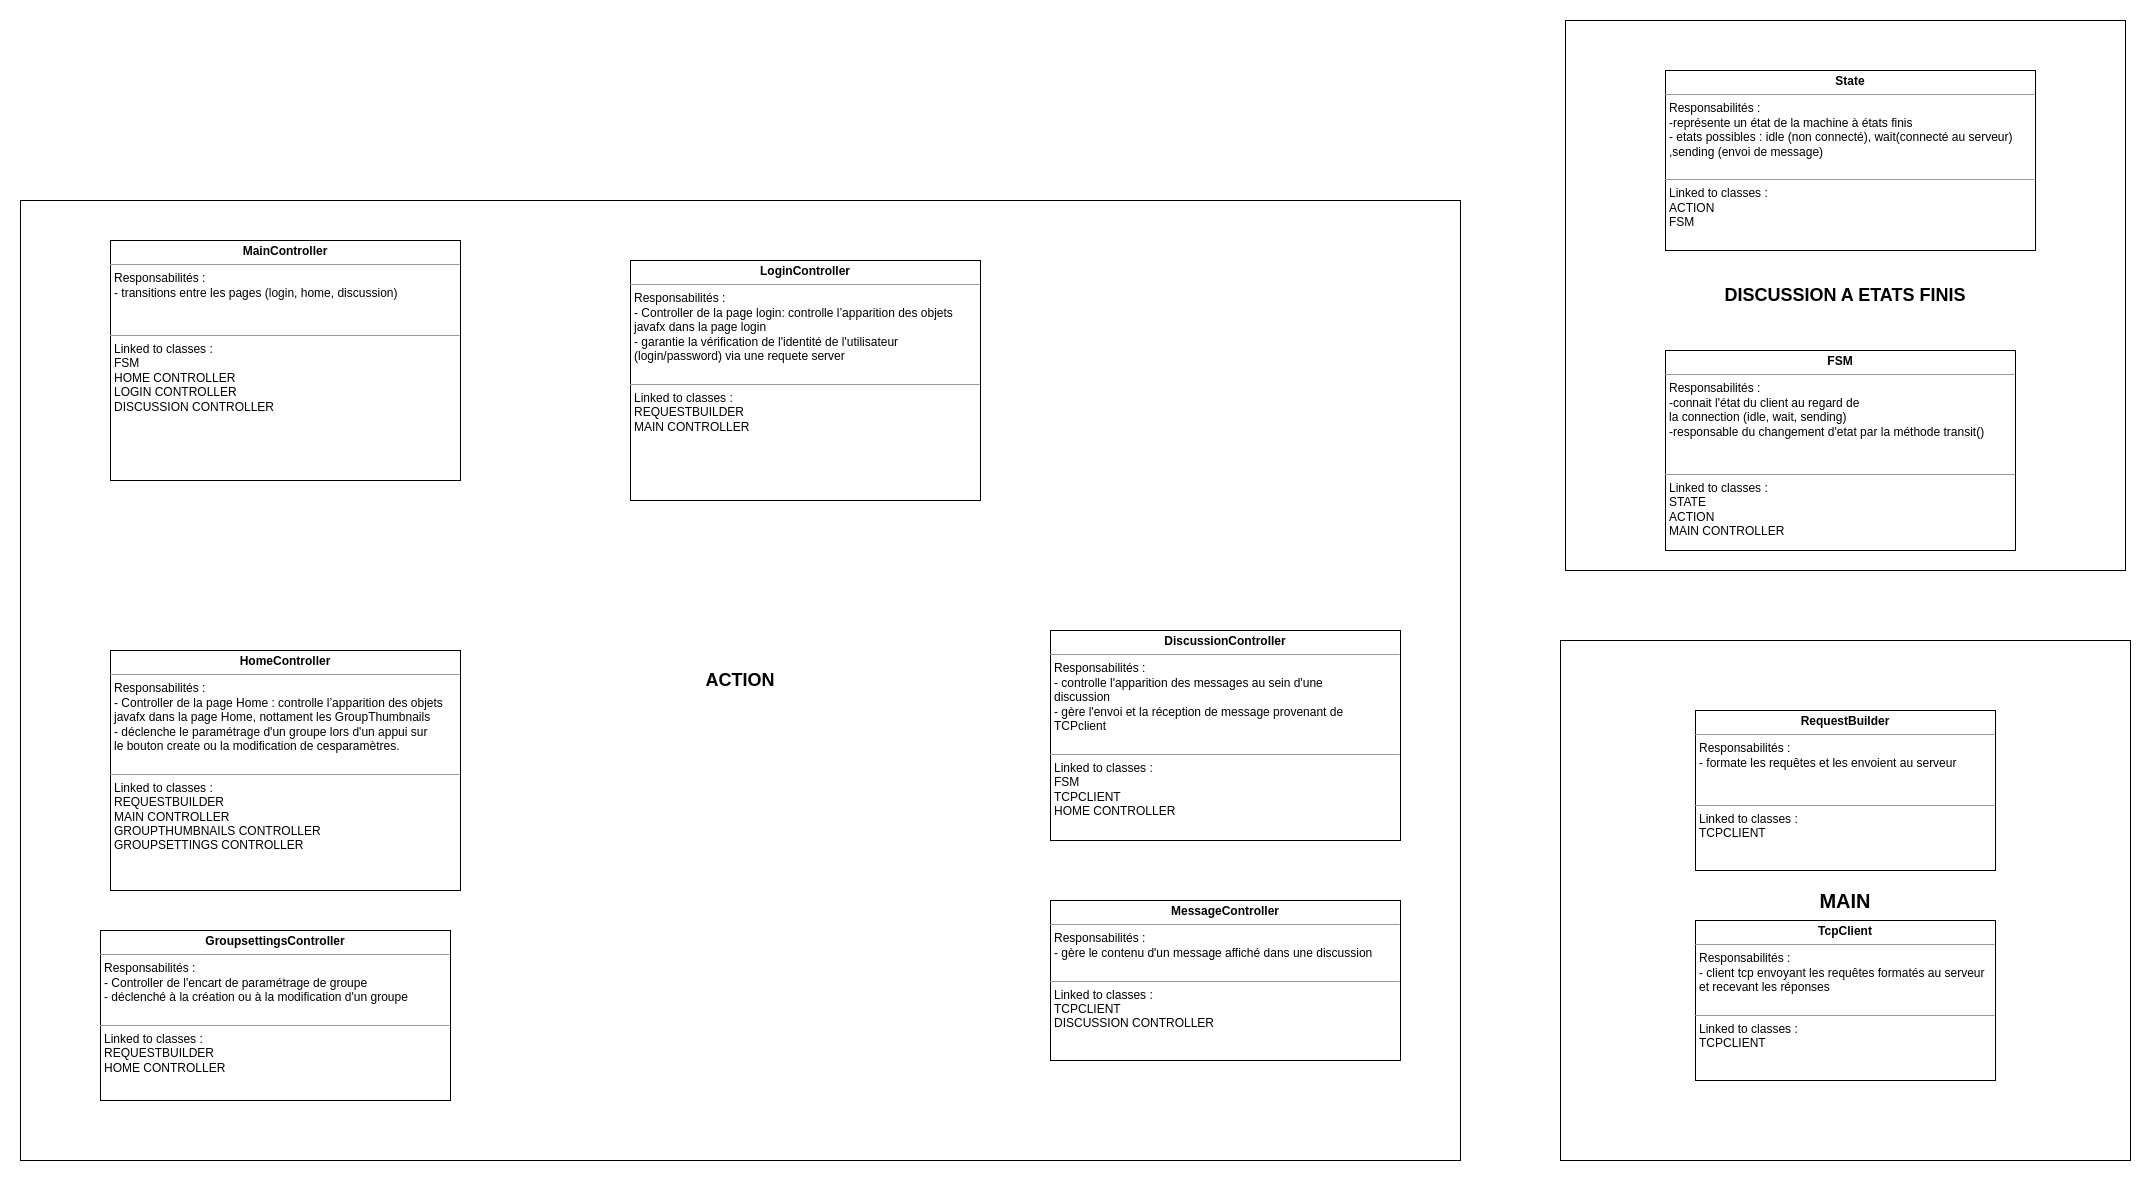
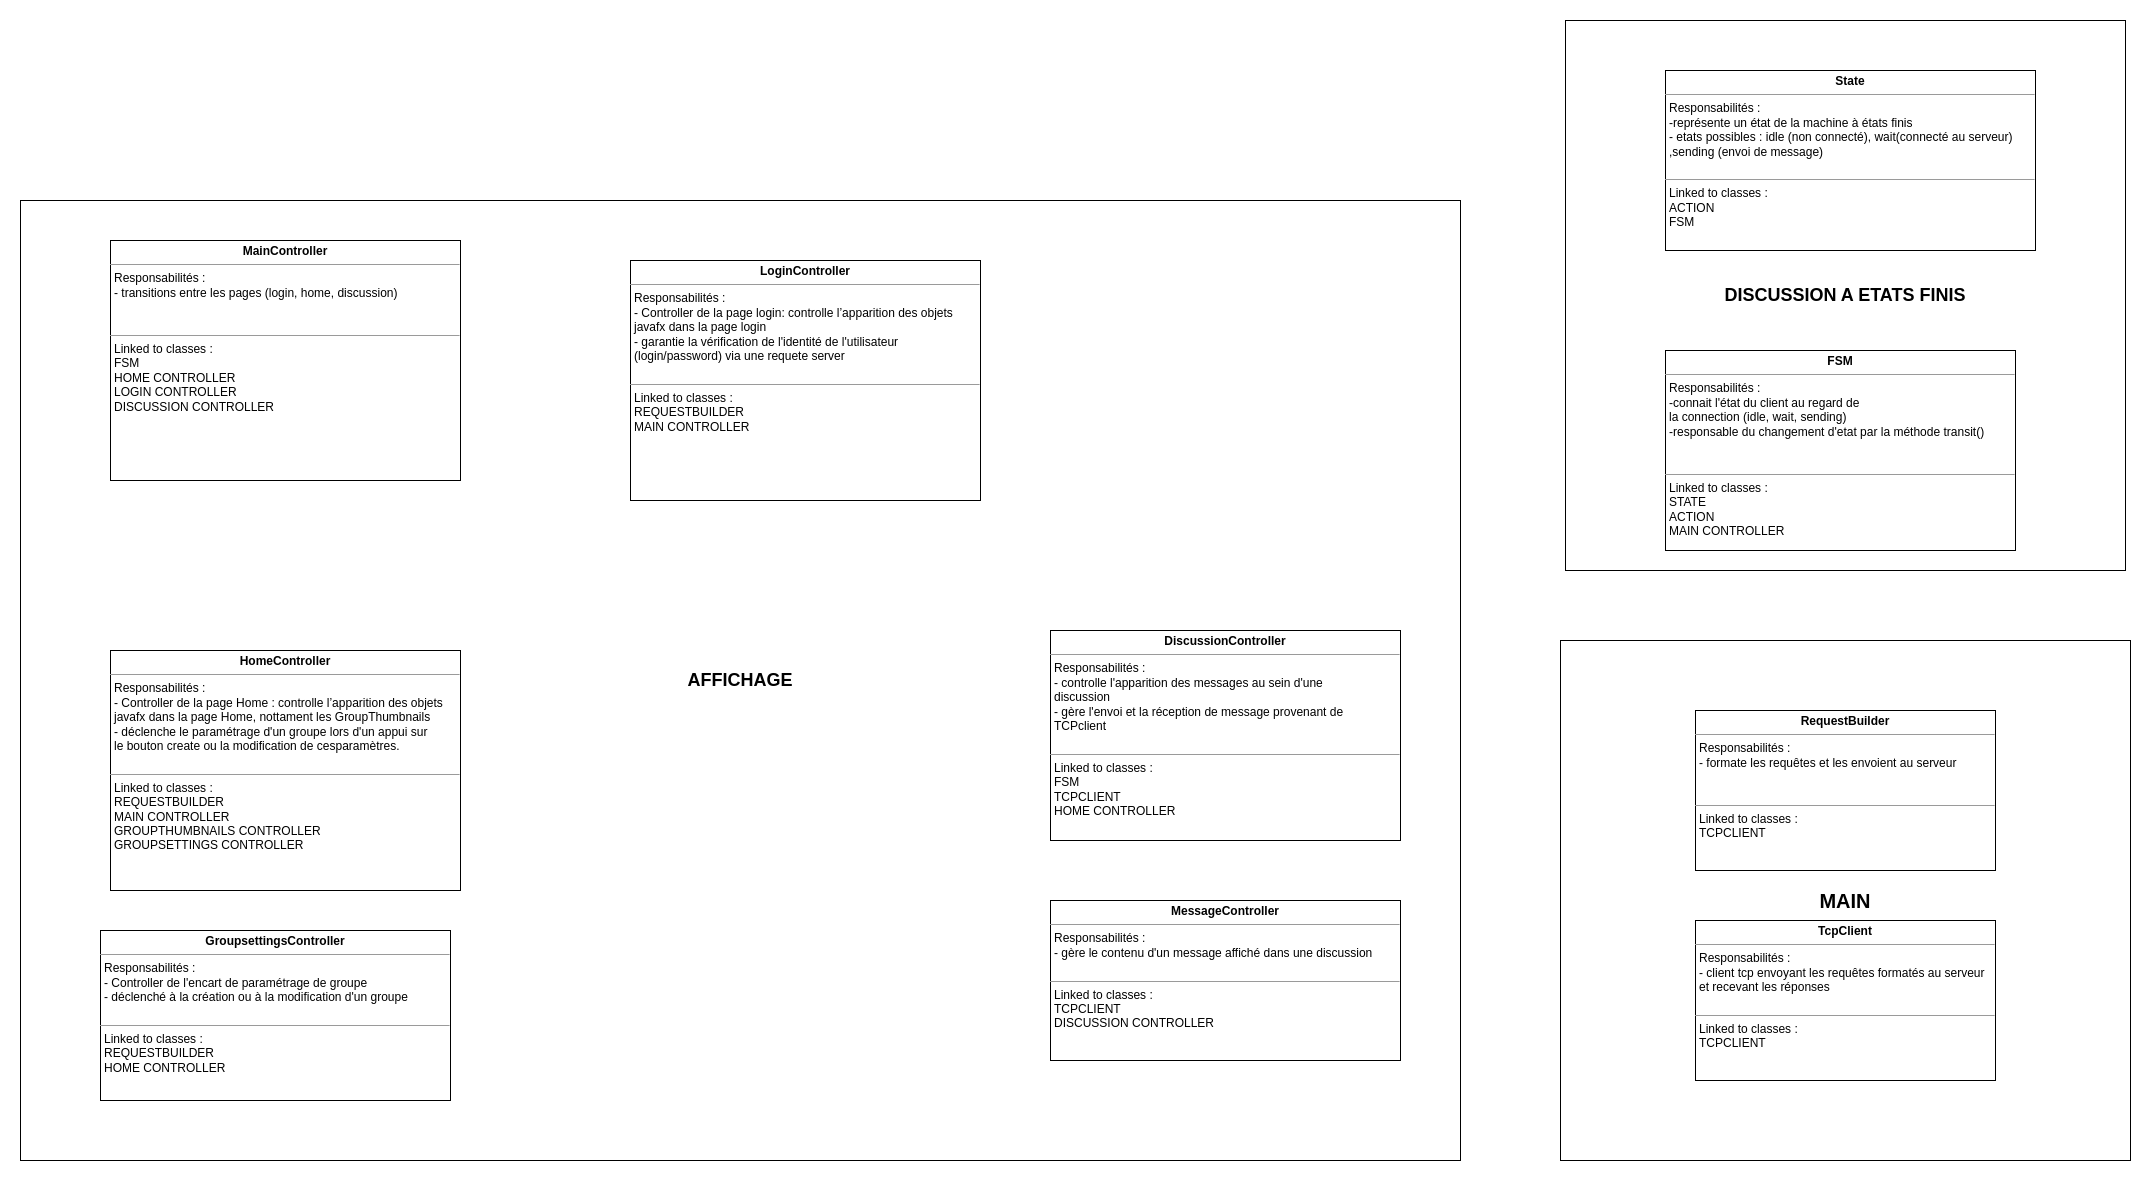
  <mxCell id="0" />
  <mxCell id="1" parent="0" />
  <mxCell id="2" value="&lt;font style=&quot;font-size: 18px&quot;&gt;&lt;b&gt;DISCUSSION A ETATS FINIS&lt;/b&gt;&lt;/font&gt;" style="rounded=0;whiteSpace=wrap;html=1;" parent="1" vertex="1"><mxGeometry x="1565" y="20" width="560" height="550" as="geometry" /></mxCell>
- <mxCell id="3" value="&lt;b&gt;&lt;font style=&quot;font-size: 18px&quot;&gt;ACTION&lt;/font&gt;&lt;/b&gt;" style="rounded=0;whiteSpace=wrap;html=1;" parent="1" vertex="1"><mxGeometry x="20" y="200" width="1440" height="960" as="geometry" /></mxCell>
+ <mxCell id="3" value="&lt;b&gt;&lt;font style=&quot;font-size: 18px&quot;&gt;AFFICHAGE&lt;/font&gt;&lt;/b&gt;" style="rounded=0;whiteSpace=wrap;html=1;" parent="1" vertex="1"><mxGeometry x="20" y="200" width="1440" height="960" as="geometry" /></mxCell>
  <mxCell id="4" value="&lt;b&gt;&lt;font style=&quot;font-size: 20px&quot;&gt;MAIN&lt;/font&gt;&lt;/b&gt;" style="rounded=0;whiteSpace=wrap;html=1;" parent="1" vertex="1"><mxGeometry x="1560" y="640" width="570" height="520" as="geometry" /></mxCell>
  <mxCell id="5" value="&lt;p style=&quot;margin: 0px ; margin-top: 4px ; text-align: center&quot;&gt;&lt;b&gt;FSM&lt;/b&gt;&lt;/p&gt;&lt;hr size=&quot;1&quot;&gt;&lt;p style=&quot;margin: 0px ; margin-left: 4px&quot;&gt;Responsabilités : &lt;br&gt;&lt;/p&gt;&lt;p style=&quot;margin: 0px ; margin-left: 4px&quot;&gt;-connait l'état du client au regard de &lt;br&gt;&lt;/p&gt;&lt;p style=&quot;margin: 0px ; margin-left: 4px&quot;&gt;la connection (idle, wait, sending)&lt;/p&gt;&lt;p style=&quot;margin: 0px ; margin-left: 4px&quot;&gt;-responsable du changement d'etat par la méthode transit()&lt;br&gt;&lt;/p&gt;&lt;p style=&quot;margin: 0px ; margin-left: 4px&quot;&gt;&lt;br&gt;&lt;/p&gt;&lt;p style=&quot;margin: 0px ; margin-left: 4px&quot;&gt;&lt;br&gt;&lt;/p&gt;&lt;hr size=&quot;1&quot;&gt;&lt;p style=&quot;margin: 0px ; margin-left: 4px&quot;&gt;Linked to classes : &lt;br&gt;&lt;/p&gt;&lt;p style=&quot;margin: 0px ; margin-left: 4px&quot;&gt;STATE&lt;/p&gt;&lt;p style=&quot;margin: 0px ; margin-left: 4px&quot;&gt;ACTION&lt;/p&gt;&lt;p style=&quot;margin: 0px ; margin-left: 4px&quot;&gt;MAIN CONTROLLER&lt;/p&gt;" style="verticalAlign=top;align=left;overflow=fill;fontSize=12;fontFamily=Helvetica;html=1;" parent="1" vertex="1"><mxGeometry x="1665" y="350" width="350" height="200" as="geometry" /></mxCell>
  <mxCell id="6" value="&lt;p style=&quot;margin: 0px ; margin-top: 4px ; text-align: center&quot;&gt;&lt;b&gt;MainController&lt;/b&gt;&lt;br&gt;&lt;/p&gt;&lt;hr size=&quot;1&quot;&gt;&lt;p style=&quot;margin: 0px ; margin-left: 4px&quot;&gt;Responsabilités : &lt;br&gt;&lt;/p&gt;&lt;p style=&quot;margin: 0px ; margin-left: 4px&quot;&gt;- transitions entre les pages (login, home, discussion) &lt;br&gt;&lt;/p&gt;&lt;p style=&quot;margin: 0px ; margin-left: 4px&quot;&gt;&lt;br&gt;&lt;/p&gt;&lt;p style=&quot;margin: 0px ; margin-left: 4px&quot;&gt;&lt;br&gt;&lt;/p&gt;&lt;hr size=&quot;1&quot;&gt;&lt;p style=&quot;margin: 0px ; margin-left: 4px&quot;&gt;Linked to classes : &lt;br&gt;&lt;/p&gt;&lt;p style=&quot;margin: 0px ; margin-left: 4px&quot;&gt;FSM&lt;/p&gt;&lt;p style=&quot;margin: 0px ; margin-left: 4px&quot;&gt;HOME CONTROLLER&lt;br&gt;&lt;/p&gt;&lt;p style=&quot;margin: 0px ; margin-left: 4px&quot;&gt;LOGIN CONTROLLER&lt;/p&gt;&lt;p style=&quot;margin: 0px ; margin-left: 4px&quot;&gt;DISCUSSION CONTROLLER&lt;br&gt;&lt;/p&gt;" style="verticalAlign=top;align=left;overflow=fill;fontSize=12;fontFamily=Helvetica;html=1;" parent="1" vertex="1"><mxGeometry x="110" y="240" width="350" height="240" as="geometry" /></mxCell>
  <mxCell id="7" value="&lt;p style=&quot;margin: 0px ; margin-top: 4px ; text-align: center&quot;&gt;&lt;b&gt;HomeController&lt;/b&gt;&lt;br&gt;&lt;/p&gt;&lt;hr size=&quot;1&quot;&gt;&lt;p style=&quot;margin: 0px ; margin-left: 4px&quot;&gt;Responsabilités : &lt;br&gt;&lt;/p&gt;&lt;p style=&quot;margin: 0px ; margin-left: 4px&quot;&gt;- Controller de la page Home : controlle l’apparition des objets &lt;br&gt;&lt;/p&gt;&lt;p style=&quot;margin: 0px ; margin-left: 4px&quot;&gt;javafx dans la page Home, nottament les GroupThumbnails&lt;/p&gt;&lt;p style=&quot;margin: 0px ; margin-left: 4px&quot;&gt;- déclenche le paramétrage d'un groupe lors d'un appui sur&lt;/p&gt;&lt;p style=&quot;margin: 0px ; margin-left: 4px&quot;&gt; le bouton create ou la modification de cesparamètres. &lt;br&gt;&lt;/p&gt;&lt;p style=&quot;margin: 0px ; margin-left: 4px&quot;&gt;&lt;br&gt;&lt;/p&gt;&lt;hr size=&quot;1&quot;&gt;&lt;p style=&quot;margin: 0px ; margin-left: 4px&quot;&gt;Linked to classes : &lt;br&gt;&lt;/p&gt;&lt;p style=&quot;margin: 0px ; margin-left: 4px&quot;&gt;REQUESTBUILDER&lt;br&gt;&lt;/p&gt;&lt;p style=&quot;margin: 0px ; margin-left: 4px&quot;&gt;MAIN CONTROLLER&lt;/p&gt;&lt;p style=&quot;margin: 0px ; margin-left: 4px&quot;&gt;GROUPTHUMBNAILS CONTROLLER&lt;/p&gt;&lt;p style=&quot;margin: 0px ; margin-left: 4px&quot;&gt;GROUPSETTINGS CONTROLLER&lt;br&gt;&lt;/p&gt;" style="verticalAlign=top;align=left;overflow=fill;fontSize=12;fontFamily=Helvetica;html=1;" parent="1" vertex="1"><mxGeometry x="110" y="650" width="350" height="240" as="geometry" /></mxCell>
  <mxCell id="8" value="&lt;p style=&quot;margin: 0px ; margin-top: 4px ; text-align: center&quot;&gt;&lt;b&gt;LoginController&lt;/b&gt;&lt;br&gt;&lt;/p&gt;&lt;hr size=&quot;1&quot;&gt;&lt;p style=&quot;margin: 0px ; margin-left: 4px&quot;&gt;Responsabilités : &lt;br&gt;&lt;/p&gt;&lt;p style=&quot;margin: 0px ; margin-left: 4px&quot;&gt;- Controller de la page login: controlle l’apparition des objets &lt;br&gt;&lt;/p&gt;&lt;p style=&quot;margin: 0px ; margin-left: 4px&quot;&gt;javafx dans la page login&lt;/p&gt;&lt;p style=&quot;margin: 0px ; margin-left: 4px&quot;&gt;- garantie la vérification de l'identité de l'utilisateur &lt;br&gt;&lt;/p&gt;&lt;p style=&quot;margin: 0px ; margin-left: 4px&quot;&gt;(login/password) via une requete server&lt;br&gt;&lt;/p&gt;&lt;p style=&quot;margin: 0px ; margin-left: 4px&quot;&gt;&lt;br&gt;&lt;/p&gt;&lt;hr size=&quot;1&quot;&gt;&lt;p style=&quot;margin: 0px ; margin-left: 4px&quot;&gt;Linked to classes : &lt;br&gt;&lt;/p&gt;&lt;p style=&quot;margin: 0px ; margin-left: 4px&quot;&gt;REQUESTBUILDER&lt;br&gt;&lt;/p&gt;&lt;p style=&quot;margin: 0px ; margin-left: 4px&quot;&gt;MAIN CONTROLLER&lt;/p&gt;" style="verticalAlign=top;align=left;overflow=fill;fontSize=12;fontFamily=Helvetica;html=1;" parent="1" vertex="1"><mxGeometry x="630" y="260" width="350" height="240" as="geometry" /></mxCell>
  <mxCell id="9" value="&lt;p style=&quot;margin: 0px ; margin-top: 4px ; text-align: center&quot;&gt;&lt;b&gt;RequestBuilder&lt;/b&gt;&lt;br&gt;&lt;/p&gt;&lt;hr size=&quot;1&quot;&gt;&lt;p style=&quot;margin: 0px ; margin-left: 4px&quot;&gt;Responsabilités : &lt;br&gt;&lt;/p&gt;&lt;p style=&quot;margin: 0px ; margin-left: 4px&quot;&gt;- formate les requêtes et les envoient au serveur&lt;br&gt;&lt;/p&gt;&lt;br&gt;&lt;p style=&quot;margin: 0px ; margin-left: 4px&quot;&gt;&lt;br&gt;&lt;/p&gt;&lt;hr size=&quot;1&quot;&gt;&lt;p style=&quot;margin: 0px ; margin-left: 4px&quot;&gt;Linked to classes : &lt;br&gt;&lt;/p&gt;&lt;p style=&quot;margin: 0px ; margin-left: 4px&quot;&gt;TCPCLIENT&lt;br&gt;&lt;/p&gt;" style="verticalAlign=top;align=left;overflow=fill;fontSize=12;fontFamily=Helvetica;html=1;" parent="1" vertex="1"><mxGeometry x="1695" y="710" width="300" height="160" as="geometry" /></mxCell>
  <mxCell id="10" value="&lt;p style=&quot;margin: 0px ; margin-top: 4px ; text-align: center&quot;&gt;&lt;b&gt;TcpClient&lt;/b&gt;&lt;br&gt;&lt;/p&gt;&lt;hr size=&quot;1&quot;&gt;&lt;p style=&quot;margin: 0px ; margin-left: 4px&quot;&gt;Responsabilités : &lt;br&gt;&lt;/p&gt;&lt;p style=&quot;margin: 0px ; margin-left: 4px&quot;&gt;- client tcp envoyant les requêtes formatés au serveur&lt;/p&gt;&lt;p style=&quot;margin: 0px ; margin-left: 4px&quot;&gt;et recevant les réponses&lt;/p&gt;&lt;p style=&quot;margin: 0px ; margin-left: 4px&quot;&gt;&lt;br&gt;&lt;/p&gt;&lt;hr size=&quot;1&quot;&gt;&lt;p style=&quot;margin: 0px ; margin-left: 4px&quot;&gt;Linked to classes : &lt;br&gt;&lt;/p&gt;&lt;p style=&quot;margin: 0px ; margin-left: 4px&quot;&gt;TCPCLIENT&lt;br&gt;&lt;/p&gt;" style="verticalAlign=top;align=left;overflow=fill;fontSize=12;fontFamily=Helvetica;html=1;" parent="1" vertex="1"><mxGeometry x="1695" y="920" width="300" height="160" as="geometry" /></mxCell>
  <mxCell id="11" value="&lt;p style=&quot;margin: 0px ; margin-top: 4px ; text-align: center&quot;&gt;&lt;b&gt;DiscussionController&lt;/b&gt;&lt;br&gt;&lt;/p&gt;&lt;hr size=&quot;1&quot;&gt;&lt;p style=&quot;margin: 0px ; margin-left: 4px&quot;&gt;Responsabilités : &lt;br&gt;&lt;/p&gt;&lt;p style=&quot;margin: 0px ; margin-left: 4px&quot;&gt;- controlle l'apparition des messages au sein d'une &lt;br&gt;&lt;/p&gt;&lt;p style=&quot;margin: 0px ; margin-left: 4px&quot;&gt;discussion&lt;/p&gt;&lt;p style=&quot;margin: 0px ; margin-left: 4px&quot;&gt;- gère l'envoi et la réception de message provenant de &lt;br&gt;&lt;/p&gt;&lt;p style=&quot;margin: 0px ; margin-left: 4px&quot;&gt;TCPclient&lt;br&gt;&lt;/p&gt;&lt;p style=&quot;margin: 0px ; margin-left: 4px&quot;&gt;&lt;br&gt;&lt;/p&gt;&lt;hr size=&quot;1&quot;&gt;&lt;p style=&quot;margin: 0px ; margin-left: 4px&quot;&gt;Linked to classes : &lt;br&gt;&lt;/p&gt;&lt;p style=&quot;margin: 0px ; margin-left: 4px&quot;&gt;FSM&lt;/p&gt;&lt;p style=&quot;margin: 0px ; margin-left: 4px&quot;&gt;TCPCLIENT&lt;br&gt;&lt;/p&gt;&lt;p style=&quot;margin: 0px ; margin-left: 4px&quot;&gt;HOME CONTROLLER&lt;br&gt;&lt;/p&gt;" style="verticalAlign=top;align=left;overflow=fill;fontSize=12;fontFamily=Helvetica;html=1;" parent="1" vertex="1"><mxGeometry x="1050" y="630" width="350" height="210" as="geometry" /></mxCell>
  <mxCell id="12" value="&lt;p style=&quot;margin: 0px ; margin-top: 4px ; text-align: center&quot;&gt;&lt;b&gt;MessageController&lt;/b&gt;&lt;br&gt;&lt;/p&gt;&lt;hr size=&quot;1&quot;&gt;&lt;p style=&quot;margin: 0px ; margin-left: 4px&quot;&gt;Responsabilités : &lt;br&gt;&lt;/p&gt;&lt;p style=&quot;margin: 0px ; margin-left: 4px&quot;&gt;- gère le contenu d'un message affiché dans une discussion&lt;br&gt;&lt;/p&gt;&lt;p style=&quot;margin: 0px ; margin-left: 4px&quot;&gt;&lt;br&gt;&lt;/p&gt;&lt;hr size=&quot;1&quot;&gt;&lt;p style=&quot;margin: 0px ; margin-left: 4px&quot;&gt;Linked to classes : &lt;br&gt;&lt;/p&gt;&lt;p style=&quot;margin: 0px ; margin-left: 4px&quot;&gt;TCPCLIENT&lt;br&gt;&lt;/p&gt;&lt;p style=&quot;margin: 0px ; margin-left: 4px&quot;&gt;DISCUSSION CONTROLLER&lt;br&gt;&lt;/p&gt;" style="verticalAlign=top;align=left;overflow=fill;fontSize=12;fontFamily=Helvetica;html=1;" parent="1" vertex="1"><mxGeometry x="1050" y="900" width="350" height="160" as="geometry" /></mxCell>
  <mxCell id="13" value="&lt;p style=&quot;margin: 0px ; margin-top: 4px ; text-align: center&quot;&gt;&lt;b&gt;State&lt;/b&gt;&lt;/p&gt;&lt;hr size=&quot;1&quot;&gt;&lt;p style=&quot;margin: 0px ; margin-left: 4px&quot;&gt;Responsabilités : &lt;br&gt;&lt;/p&gt;&lt;p style=&quot;margin: 0px ; margin-left: 4px&quot;&gt;-représente un état de la machine à états finis &lt;br&gt;&lt;/p&gt;&lt;p style=&quot;margin: 0px ; margin-left: 4px&quot;&gt;- etats possibles : idle (non connecté), wait(connecté au serveur)&lt;/p&gt;&lt;p style=&quot;margin: 0px ; margin-left: 4px&quot;&gt;,sending (envoi de message)&lt;br&gt;&lt;/p&gt;&lt;p style=&quot;margin: 0px ; margin-left: 4px&quot;&gt;&lt;br&gt;&lt;/p&gt;&lt;hr size=&quot;1&quot;&gt;&lt;p style=&quot;margin: 0px ; margin-left: 4px&quot;&gt;Linked to classes : &lt;br&gt;&lt;/p&gt;&lt;p style=&quot;margin: 0px ; margin-left: 4px&quot;&gt;ACTION&lt;/p&gt;&lt;p style=&quot;margin: 0px ; margin-left: 4px&quot;&gt;FSM&lt;/p&gt;" style="verticalAlign=top;align=left;overflow=fill;fontSize=12;fontFamily=Helvetica;html=1;" parent="1" vertex="1"><mxGeometry x="1665" y="70" width="370" height="180" as="geometry" /></mxCell>
  <mxCell id="14" value="&lt;p style=&quot;margin: 0px ; margin-top: 4px ; text-align: center&quot;&gt;&lt;b&gt;GroupsettingsController&lt;/b&gt;&lt;br&gt;&lt;/p&gt;&lt;hr size=&quot;1&quot;&gt;&lt;p style=&quot;margin: 0px ; margin-left: 4px&quot;&gt;Responsabilités : &lt;br&gt;&lt;/p&gt;&lt;p style=&quot;margin: 0px ; margin-left: 4px&quot;&gt;- Controller de l'encart de paramétrage de groupe&lt;br&gt;&lt;/p&gt;&lt;p style=&quot;margin: 0px ; margin-left: 4px&quot;&gt;- déclenché à la création ou à la modification d'un groupe&lt;br&gt;&lt;/p&gt;&lt;p style=&quot;margin: 0px ; margin-left: 4px&quot;&gt;&lt;br&gt;&lt;/p&gt;&lt;hr size=&quot;1&quot;&gt;&lt;p style=&quot;margin: 0px ; margin-left: 4px&quot;&gt;Linked to classes : &lt;br&gt;&lt;/p&gt;&lt;p style=&quot;margin: 0px ; margin-left: 4px&quot;&gt;REQUESTBUILDER&lt;br&gt;&lt;/p&gt;&lt;p style=&quot;margin: 0px ; margin-left: 4px&quot;&gt;HOME CONTROLLER&lt;br&gt;&lt;/p&gt;" style="verticalAlign=top;align=left;overflow=fill;fontSize=12;fontFamily=Helvetica;html=1;" parent="1" vertex="1"><mxGeometry x="100" y="930" width="350" height="170" as="geometry" /></mxCell>
